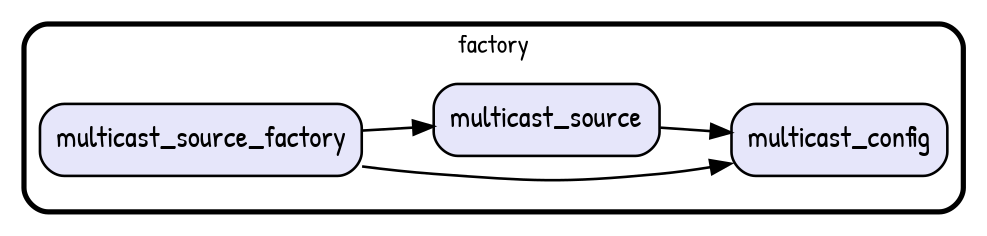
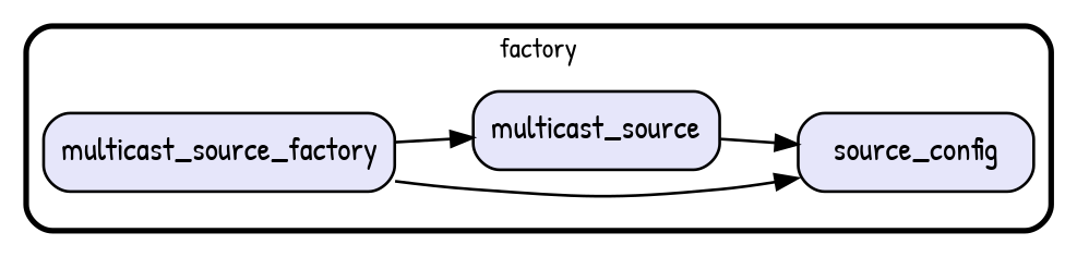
  digraph {
    fontname="Patrick Hand"
    fontsize=13
    penwidth=2.6
    rankdir=LR
    style=rounded
    node [fillcolor=Lavender fontname="Patrick Hand" fontsize=15 penwidth=1.3 shape=rect style="filled,rounded"]
    edge [fontname="Patrick Hand" penwidth=1.3]
-   n1 [label=multicast_config]
+   n1 [label=source_config]
    n2 [label=multicast_source]
    n3 [label=multicast_source_factory]
    subgraph cluster_1 {
      label=factory
      n1
      n2
      n3
    }
    n2 -> n1
    n3 -> n1
    n3 -> n2
  }
